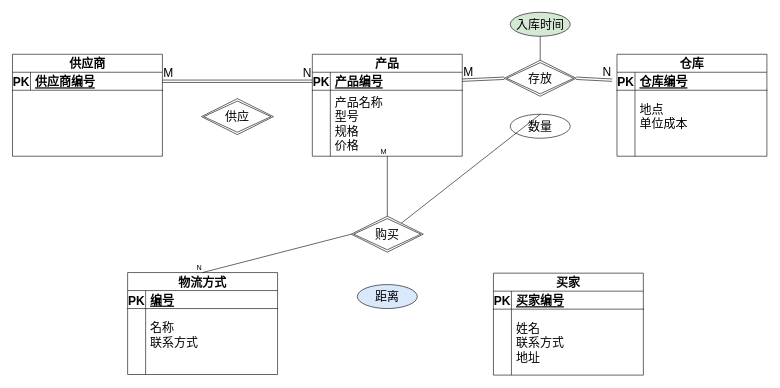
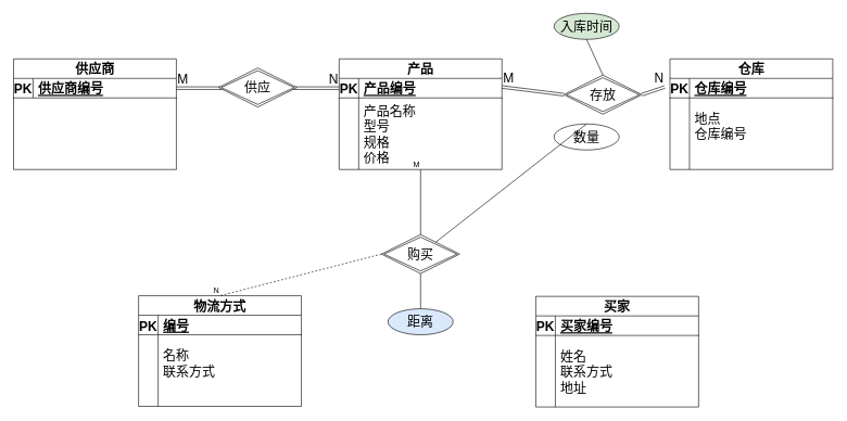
  <mxCell id="0" />
  <mxCell id="1" parent="0" />
  <mxCell id="2" value="供应商" style="shape=table;startSize=30;container=1;collapsible=1;childLayout=tableLayout;fixedRows=1;rowLines=0;fontStyle=1;align=center;resizeLast=1;fontSize=20;" parent="1" vertex="1"><mxGeometry x="20" y="90" width="250" height="170" as="geometry" /></mxCell>
  <mxCell id="3" value="" style="shape=partialRectangle;collapsible=0;dropTarget=0;pointerEvents=0;fillColor=none;points=[[0,0.5],[1,0.5]];portConstraint=eastwest;top=0;left=0;right=0;bottom=1;fontSize=20;" parent="2" vertex="1"><mxGeometry y="30" width="250" height="30" as="geometry" /></mxCell>
  <mxCell id="4" value="PK" style="shape=partialRectangle;overflow=hidden;connectable=0;fillColor=none;top=0;left=0;bottom=0;right=0;fontStyle=1;fontSize=20;" parent="3" vertex="1"><mxGeometry width="30" height="30" as="geometry"><mxRectangle width="30" height="30" as="alternateBounds" /></mxGeometry></mxCell>
  <mxCell id="5" value="供应商编号" style="shape=partialRectangle;overflow=hidden;connectable=0;fillColor=none;top=0;left=0;bottom=0;right=0;align=left;spacingLeft=6;fontStyle=5;fontSize=20;" parent="3" vertex="1"><mxGeometry x="30" width="220" height="30" as="geometry"><mxRectangle width="220" height="30" as="alternateBounds" /></mxGeometry></mxCell>
  <mxCell id="6" value="" style="shape=partialRectangle;collapsible=0;dropTarget=0;pointerEvents=0;fillColor=none;points=[[0,0.5],[1,0.5]];portConstraint=eastwest;top=0;left=0;right=0;bottom=0;fontSize=20;" parent="2" vertex="1"><mxGeometry y="60" width="250" height="110" as="geometry" /></mxCell>
  <mxCell id="7" value="" style="shape=partialRectangle;overflow=hidden;connectable=0;fillColor=none;top=0;left=0;bottom=0;right=0;fontSize=20;" parent="6" vertex="1"><mxGeometry width="30" height="110" as="geometry"><mxRectangle width="30" height="110" as="alternateBounds" /></mxGeometry></mxCell>
  <mxCell id="8" value="产品" style="shape=table;startSize=30;container=1;collapsible=1;childLayout=tableLayout;fixedRows=1;rowLines=0;fontStyle=1;align=center;resizeLast=1;fontSize=20;" vertex="1" parent="1"><mxGeometry x="520" y="90" width="250" height="170" as="geometry" /></mxCell>
  <mxCell id="9" value="" style="shape=partialRectangle;collapsible=0;dropTarget=0;pointerEvents=0;fillColor=none;points=[[0,0.5],[1,0.5]];portConstraint=eastwest;top=0;left=0;right=0;bottom=1;fontSize=20;" vertex="1" parent="8"><mxGeometry y="30" width="250" height="30" as="geometry" /></mxCell>
  <mxCell id="10" value="PK" style="shape=partialRectangle;overflow=hidden;connectable=0;fillColor=none;top=0;left=0;bottom=0;right=0;fontStyle=1;fontSize=20;" vertex="1" parent="9"><mxGeometry width="30" height="30" as="geometry"><mxRectangle width="30" height="30" as="alternateBounds" /></mxGeometry></mxCell>
  <mxCell id="11" value="产品编号" style="shape=partialRectangle;overflow=hidden;connectable=0;fillColor=none;top=0;left=0;bottom=0;right=0;align=left;spacingLeft=6;fontStyle=5;fontSize=20;" vertex="1" parent="9"><mxGeometry x="30" width="220" height="30" as="geometry"><mxRectangle width="220" height="30" as="alternateBounds" /></mxGeometry></mxCell>
  <mxCell id="12" value="" style="shape=partialRectangle;collapsible=0;dropTarget=0;pointerEvents=0;fillColor=none;points=[[0,0.5],[1,0.5]];portConstraint=eastwest;top=0;left=0;right=0;bottom=0;fontSize=20;" vertex="1" parent="8"><mxGeometry y="60" width="250" height="110" as="geometry" /></mxCell>
  <mxCell id="13" value="" style="shape=partialRectangle;overflow=hidden;connectable=0;fillColor=none;top=0;left=0;bottom=0;right=0;fontSize=20;" vertex="1" parent="12"><mxGeometry width="30" height="110" as="geometry"><mxRectangle width="30" height="110" as="alternateBounds" /></mxGeometry></mxCell>
  <mxCell id="14" value="产品名称&#10;型号&#10;规格&#10;价格" style="shape=partialRectangle;overflow=hidden;connectable=0;fillColor=none;top=0;left=0;bottom=0;right=0;align=left;spacingLeft=6;fontSize=20;" vertex="1" parent="12"><mxGeometry x="30" width="220" height="110" as="geometry"><mxRectangle width="220" height="110" as="alternateBounds" /></mxGeometry></mxCell>
  <mxCell id="15" value="" style="shape=link;html=1;rounded=0;exitX=1;exitY=0.5;exitDx=0;exitDy=0;entryX=0;entryY=0.5;entryDx=0;entryDy=0;fontSize=20;" edge="1" parent="1" source="3" target="9"><mxGeometry relative="1" as="geometry"><mxPoint x="240" y="330" as="sourcePoint" /><mxPoint x="400" y="330" as="targetPoint" /></mxGeometry></mxCell>
  <mxCell id="16" value="M" style="resizable=0;html=1;whiteSpace=wrap;align=left;verticalAlign=bottom;fontSize=20;" connectable="0" vertex="1" parent="15"><mxGeometry x="-1" relative="1" as="geometry" /></mxCell>
  <mxCell id="17" value="N" style="resizable=0;html=1;whiteSpace=wrap;align=right;verticalAlign=bottom;fontSize=20;" connectable="0" vertex="1" parent="15"><mxGeometry x="1" relative="1" as="geometry" /></mxCell>
  <mxCell id="18" value="仓库" style="shape=table;startSize=30;container=1;collapsible=1;childLayout=tableLayout;fixedRows=1;rowLines=0;fontStyle=1;align=center;resizeLast=1;fontSize=20;" vertex="1" parent="1"><mxGeometry x="1028" y="90" width="250" height="170" as="geometry" /></mxCell>
  <mxCell id="19" value="" style="shape=partialRectangle;collapsible=0;dropTarget=0;pointerEvents=0;fillColor=none;points=[[0,0.5],[1,0.5]];portConstraint=eastwest;top=0;left=0;right=0;bottom=1;fontSize=20;" vertex="1" parent="18"><mxGeometry y="30" width="250" height="30" as="geometry" /></mxCell>
  <mxCell id="20" value="PK" style="shape=partialRectangle;overflow=hidden;connectable=0;fillColor=none;top=0;left=0;bottom=0;right=0;fontStyle=1;fontSize=20;" vertex="1" parent="19"><mxGeometry width="30" height="30" as="geometry"><mxRectangle width="30" height="30" as="alternateBounds" /></mxGeometry></mxCell>
  <mxCell id="21" value="仓库编号" style="shape=partialRectangle;overflow=hidden;connectable=0;fillColor=none;top=0;left=0;bottom=0;right=0;align=left;spacingLeft=6;fontStyle=5;fontSize=20;" vertex="1" parent="19"><mxGeometry x="30" width="220" height="30" as="geometry"><mxRectangle width="220" height="30" as="alternateBounds" /></mxGeometry></mxCell>
  <mxCell id="22" value="" style="shape=partialRectangle;collapsible=0;dropTarget=0;pointerEvents=0;fillColor=none;points=[[0,0.5],[1,0.5]];portConstraint=eastwest;top=0;left=0;right=0;bottom=0;fontSize=20;" vertex="1" parent="18"><mxGeometry y="60" width="250" height="110" as="geometry" /></mxCell>
  <mxCell id="23" value="" style="shape=partialRectangle;overflow=hidden;connectable=0;fillColor=none;top=0;left=0;bottom=0;right=0;fontSize=20;" vertex="1" parent="22"><mxGeometry width="30" height="110" as="geometry"><mxRectangle width="30" height="110" as="alternateBounds" /></mxGeometry></mxCell>
- <mxCell id="24" value="地点&#10;单位成本&#10;" style="shape=partialRectangle;overflow=hidden;connectable=0;fillColor=none;top=0;left=0;bottom=0;right=0;align=left;spacingLeft=6;fontSize=20;" vertex="1" parent="22"><mxGeometry x="30" width="220" height="110" as="geometry"><mxRectangle width="220" height="110" as="alternateBounds" /></mxGeometry></mxCell>
+ <mxCell id="24" value="地点&#10;仓库编号&#10;" style="shape=partialRectangle;overflow=hidden;connectable=0;fillColor=none;top=0;left=0;bottom=0;right=0;align=left;spacingLeft=6;fontSize=20;" vertex="1" parent="22"><mxGeometry x="30" width="220" height="110" as="geometry"><mxRectangle width="220" height="110" as="alternateBounds" /></mxGeometry></mxCell>
  <mxCell id="25" value="" style="shape=link;html=1;rounded=0;exitX=1;exitY=0.5;exitDx=0;exitDy=0;entryX=0;entryY=0.5;entryDx=0;entryDy=0;fontSize=20;" edge="1" parent="1" source="30"><mxGeometry relative="1" as="geometry"><mxPoint x="770" y="133.17" as="sourcePoint" /><mxPoint x="1020" y="133.17" as="targetPoint" /></mxGeometry></mxCell>
  <mxCell id="26" value="N" style="resizable=0;html=1;whiteSpace=wrap;align=right;verticalAlign=bottom;fontSize=20;" connectable="0" vertex="1" parent="25"><mxGeometry x="1" relative="1" as="geometry" /></mxCell>
- <mxCell id="27" value="供应" style="shape=rhombus;double=1;perimeter=rhombusPerimeter;whiteSpace=wrap;html=1;align=center;fontSize=20;" vertex="1" parent="1"><mxGeometry x="335" y="164" width="120" height="60" as="geometry" /></mxCell>
+ <mxCell id="27" value="供应" style="shape=rhombus;double=1;perimeter=rhombusPerimeter;whiteSpace=wrap;html=1;align=center;fontSize=20;" vertex="1" parent="1"><mxGeometry x="335" y="104" width="120" height="60" as="geometry" /></mxCell>
  <mxCell id="28" value="" style="shape=link;html=1;rounded=0;exitX=1;exitY=0.5;exitDx=0;exitDy=0;entryX=0;entryY=0.5;entryDx=0;entryDy=0;fontSize=20;" edge="1" parent="1" target="30"><mxGeometry relative="1" as="geometry"><mxPoint x="770" y="133.17" as="sourcePoint" /><mxPoint x="1020" y="133.17" as="targetPoint" /></mxGeometry></mxCell>
  <mxCell id="29" value="M" style="resizable=0;html=1;whiteSpace=wrap;align=left;verticalAlign=bottom;fontSize=20;" connectable="0" vertex="1" parent="28"><mxGeometry x="-1" relative="1" as="geometry" /></mxCell>
- <mxCell id="30" value="存放" style="shape=rhombus;double=1;perimeter=rhombusPerimeter;whiteSpace=wrap;html=1;align=center;fontSize=20;" vertex="1" parent="1"><mxGeometry x="840" y="100" width="120" height="60" as="geometry" /></mxCell>
+ <mxCell id="30" value="存放" style="shape=rhombus;double=1;perimeter=rhombusPerimeter;whiteSpace=wrap;html=1;align=center;fontSize=20;" vertex="1" parent="1"><mxGeometry x="865" y="115" width="120" height="60" as="geometry" /></mxCell>
  <mxCell id="31" value="数量" style="ellipse;whiteSpace=wrap;html=1;align=center;fontSize=20;" vertex="1" parent="1"><mxGeometry x="850" y="190" width="100" height="40" as="geometry" /></mxCell>
  <mxCell id="32" value="入库时间" style="ellipse;whiteSpace=wrap;html=1;align=center;fontSize=20;fillColor=#d5e8d4;" vertex="1" parent="1"><mxGeometry x="850" y="20" width="100" height="40" as="geometry" /></mxCell>
  <mxCell id="33" value="" style="endArrow=none;html=1;rounded=0;exitX=0.5;exitY=0;exitDx=0;exitDy=0;" edge="1" parent="1" source="31" target="49"><mxGeometry width="50" height="50" relative="1" as="geometry"><mxPoint x="950" y="320" as="sourcePoint" /><mxPoint x="1000" y="270" as="targetPoint" /></mxGeometry></mxCell>
  <mxCell id="34" value="" style="endArrow=none;html=1;rounded=0;entryX=0.5;entryY=1;entryDx=0;entryDy=0;exitX=0.5;exitY=0;exitDx=0;exitDy=0;" edge="1" parent="1" source="30" target="32"><mxGeometry width="50" height="50" relative="1" as="geometry"><mxPoint x="950" y="320" as="sourcePoint" /><mxPoint x="1000" y="270" as="targetPoint" /></mxGeometry></mxCell>
  <mxCell id="35" value="物流方式" style="shape=table;startSize=30;container=1;collapsible=1;childLayout=tableLayout;fixedRows=1;rowLines=0;fontStyle=1;align=center;resizeLast=1;fontSize=20;" vertex="1" parent="1"><mxGeometry x="212" y="454" width="250" height="170" as="geometry" /></mxCell>
  <mxCell id="36" value="" style="shape=partialRectangle;collapsible=0;dropTarget=0;pointerEvents=0;fillColor=none;points=[[0,0.5],[1,0.5]];portConstraint=eastwest;top=0;left=0;right=0;bottom=1;fontSize=20;" vertex="1" parent="35"><mxGeometry y="30" width="250" height="30" as="geometry" /></mxCell>
  <mxCell id="37" value="PK" style="shape=partialRectangle;overflow=hidden;connectable=0;fillColor=none;top=0;left=0;bottom=0;right=0;fontStyle=1;fontSize=20;" vertex="1" parent="36"><mxGeometry width="30" height="30" as="geometry"><mxRectangle width="30" height="30" as="alternateBounds" /></mxGeometry></mxCell>
  <mxCell id="38" value="编号" style="shape=partialRectangle;overflow=hidden;connectable=0;fillColor=none;top=0;left=0;bottom=0;right=0;align=left;spacingLeft=6;fontStyle=5;fontSize=20;" vertex="1" parent="36"><mxGeometry x="30" width="220" height="30" as="geometry"><mxRectangle width="220" height="30" as="alternateBounds" /></mxGeometry></mxCell>
  <mxCell id="39" value="" style="shape=partialRectangle;collapsible=0;dropTarget=0;pointerEvents=0;fillColor=none;points=[[0,0.5],[1,0.5]];portConstraint=eastwest;top=0;left=0;right=0;bottom=0;fontSize=20;" vertex="1" parent="35"><mxGeometry y="60" width="250" height="110" as="geometry" /></mxCell>
  <mxCell id="40" value="" style="shape=partialRectangle;overflow=hidden;connectable=0;fillColor=none;top=0;left=0;bottom=0;right=0;fontSize=20;" vertex="1" parent="39"><mxGeometry width="30" height="110" as="geometry"><mxRectangle width="30" height="110" as="alternateBounds" /></mxGeometry></mxCell>
  <mxCell id="41" value="名称&#10;联系方式&#10;" style="shape=partialRectangle;overflow=hidden;connectable=0;fillColor=none;top=0;left=0;bottom=0;right=0;align=left;spacingLeft=6;fontSize=20;" vertex="1" parent="39"><mxGeometry x="30" width="220" height="110" as="geometry"><mxRectangle width="220" height="110" as="alternateBounds" /></mxGeometry></mxCell>
  <mxCell id="42" value="买家" style="shape=table;startSize=30;container=1;collapsible=1;childLayout=tableLayout;fixedRows=1;rowLines=0;fontStyle=1;align=center;resizeLast=1;fontSize=20;" vertex="1" parent="1"><mxGeometry x="822" y="455" width="250" height="170" as="geometry" /></mxCell>
  <mxCell id="43" value="" style="shape=partialRectangle;collapsible=0;dropTarget=0;pointerEvents=0;fillColor=none;points=[[0,0.5],[1,0.5]];portConstraint=eastwest;top=0;left=0;right=0;bottom=1;fontSize=20;" vertex="1" parent="42"><mxGeometry y="30" width="250" height="30" as="geometry" /></mxCell>
  <mxCell id="44" value="PK" style="shape=partialRectangle;overflow=hidden;connectable=0;fillColor=none;top=0;left=0;bottom=0;right=0;fontStyle=1;fontSize=20;" vertex="1" parent="43"><mxGeometry width="30" height="30" as="geometry"><mxRectangle width="30" height="30" as="alternateBounds" /></mxGeometry></mxCell>
  <mxCell id="45" value="买家编号" style="shape=partialRectangle;overflow=hidden;connectable=0;fillColor=none;top=0;left=0;bottom=0;right=0;align=left;spacingLeft=6;fontStyle=5;fontSize=20;" vertex="1" parent="43"><mxGeometry x="30" width="220" height="30" as="geometry"><mxRectangle width="220" height="30" as="alternateBounds" /></mxGeometry></mxCell>
  <mxCell id="46" value="" style="shape=partialRectangle;collapsible=0;dropTarget=0;pointerEvents=0;fillColor=none;points=[[0,0.5],[1,0.5]];portConstraint=eastwest;top=0;left=0;right=0;bottom=0;fontSize=20;" vertex="1" parent="42"><mxGeometry y="60" width="250" height="110" as="geometry" /></mxCell>
  <mxCell id="47" value="" style="shape=partialRectangle;overflow=hidden;connectable=0;fillColor=none;top=0;left=0;bottom=0;right=0;fontSize=20;" vertex="1" parent="46"><mxGeometry width="30" height="110" as="geometry"><mxRectangle width="30" height="110" as="alternateBounds" /></mxGeometry></mxCell>
  <mxCell id="48" value="姓名&#10;联系方式&#10;地址" style="shape=partialRectangle;overflow=hidden;connectable=0;fillColor=none;top=0;left=0;bottom=0;right=0;align=left;spacingLeft=6;fontSize=20;" vertex="1" parent="46"><mxGeometry x="30" width="220" height="110" as="geometry"><mxRectangle width="220" height="110" as="alternateBounds" /></mxGeometry></mxCell>
  <mxCell id="49" value="购买" style="shape=rhombus;double=1;perimeter=rhombusPerimeter;whiteSpace=wrap;html=1;align=center;fontSize=20;" vertex="1" parent="1"><mxGeometry x="585" y="360" width="120" height="60" as="geometry" /></mxCell>
  <mxCell id="50" value="" style="endArrow=none;html=1;rounded=0;exitX=0.5;exitY=0;exitDx=0;exitDy=0;" edge="1" parent="1" source="49" target="12"><mxGeometry relative="1" as="geometry"><mxPoint x="350" y="410" as="sourcePoint" /><mxPoint x="510" y="410" as="targetPoint" /></mxGeometry></mxCell>
  <mxCell id="51" value="M" style="resizable=0;html=1;whiteSpace=wrap;align=right;verticalAlign=bottom;" connectable="0" vertex="1" parent="50"><mxGeometry x="1" relative="1" as="geometry" /></mxCell>
- <mxCell id="52" value="" style="endArrow=none;html=1;rounded=0;exitX=0;exitY=0.5;exitDx=0;exitDy=0;entryX=0.5;entryY=0;entryDx=0;entryDy=0;" edge="1" parent="1" source="49" target="35"><mxGeometry relative="1" as="geometry"><mxPoint x="350" y="410" as="sourcePoint" /><mxPoint x="510" y="410" as="targetPoint" /></mxGeometry></mxCell>
+ <mxCell id="52" value="" style="endArrow=none;html=1;rounded=0;exitX=0;exitY=0.5;exitDx=0;exitDy=0;entryX=0.5;entryY=0;entryDx=0;entryDy=0;dashed=1;" edge="1" parent="1" source="49" target="35"><mxGeometry relative="1" as="geometry"><mxPoint x="350" y="410" as="sourcePoint" /><mxPoint x="510" y="410" as="targetPoint" /></mxGeometry></mxCell>
  <mxCell id="53" value="N" style="resizable=0;html=1;whiteSpace=wrap;align=right;verticalAlign=bottom;" connectable="0" vertex="1" parent="52"><mxGeometry x="1" relative="1" as="geometry" /></mxCell>
  <mxCell id="54" value="距离" style="ellipse;whiteSpace=wrap;html=1;align=center;fontSize=20;fillColor=#dae8fc;" vertex="1" parent="1"><mxGeometry x="595" y="474" width="100" height="40" as="geometry" /></mxCell>
+ <mxCell id="55" value="" style="endArrow=none;html=1;rounded=0;exitX=0.5;exitY=0;exitDx=0;exitDy=0;entryX=0.5;entryY=1;entryDx=0;entryDy=0;" edge="1" parent="1" source="54" target="49"><mxGeometry width="50" height="50" relative="1" as="geometry"><mxPoint x="450" y="320" as="sourcePoint" /><mxPoint x="500" y="270" as="targetPoint" /></mxGeometry></mxCell>
